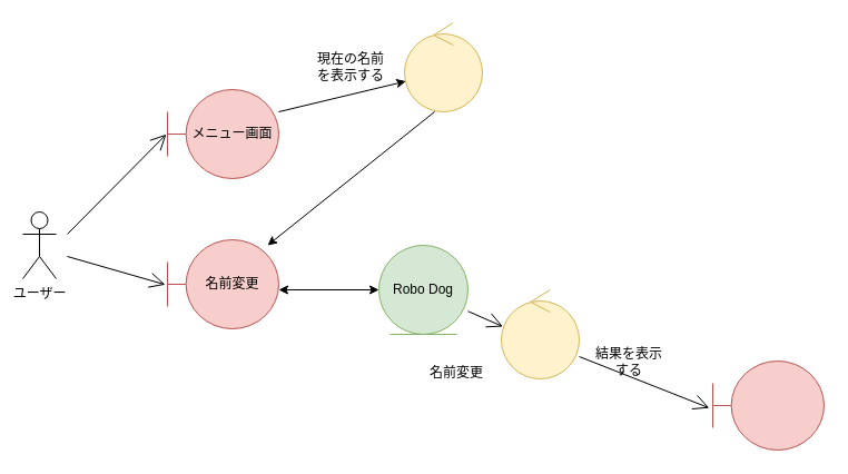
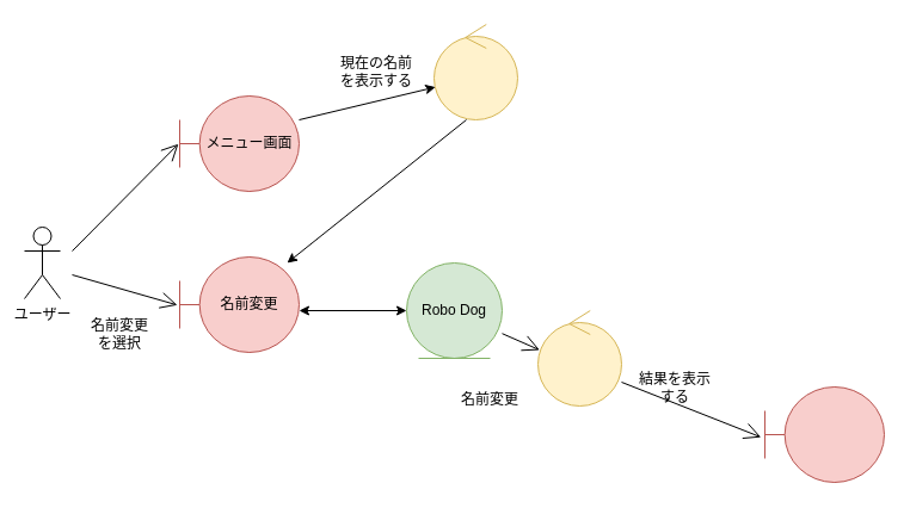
  <mxCell id="0" />
  <mxCell id="1" parent="0" />
  <mxCell id="2" value="ユーザー" style="shape=umlActor;verticalLabelPosition=bottom;verticalAlign=top;html=1;" vertex="1" parent="1"><mxGeometry y="190" width="30" height="60" as="geometry" x="20" /></mxCell>
  <mxCell id="3" value="メニュー画面" style="shape=umlBoundary;whiteSpace=wrap;html=1;fillColor=#f8cecc;strokeColor=#b85450;" vertex="1" parent="1"><mxGeometry x="150" y="80" width="100" height="80" as="geometry" /></mxCell>
  <mxCell id="4" value="名前変更" style="shape=umlBoundary;whiteSpace=wrap;html=1;fillColor=#f8cecc;strokeColor=#b85450;" vertex="1" parent="1"><mxGeometry x="150" y="215" width="100" height="80" as="geometry" /></mxCell>
  <mxCell id="5" value="" style="endArrow=open;endFill=1;endSize=12;html=1;rounded=0;entryX=-0.011;entryY=0.503;entryDx=0;entryDy=0;entryPerimeter=0;" edge="1" parent="1" target="3"><mxGeometry width="160" relative="1" as="geometry"><mxPoint x="60" y="210" as="sourcePoint" /><mxPoint x="140" y="120" as="targetPoint" /></mxGeometry></mxCell>
  <mxCell id="6" value="" style="endArrow=open;endFill=1;endSize=12;html=1;rounded=0;entryX=-0.02;entryY=0.504;entryDx=0;entryDy=0;entryPerimeter=0;" edge="1" parent="1" target="4"><mxGeometry width="160" relative="1" as="geometry"><mxPoint x="60" y="230" as="sourcePoint" /><mxPoint x="140" y="253" as="targetPoint" /></mxGeometry></mxCell>
+ <mxCell id="7" value="名前変更を選択" style="text;html=1;align=center;verticalAlign=middle;whiteSpace=wrap;rounded=0;" vertex="1" parent="1"><mxGeometry x="70" y="265" width="60" height="30" as="geometry" /></mxCell>
  <mxCell id="8" value="" style="ellipse;shape=umlControl;whiteSpace=wrap;html=1;fillColor=#fff2cc;strokeColor=#d6b656;" vertex="1" parent="1"><mxGeometry x="363" y="20" width="70" height="80" as="geometry" /></mxCell>
  <mxCell id="9" value="" style="endArrow=classic;html=1;rounded=0;entryX=0.017;entryY=0.657;entryDx=0;entryDy=0;entryPerimeter=0;" edge="1" parent="1" target="8"><mxGeometry width="50" height="50" relative="1" as="geometry"><mxPoint x="250" y="100" as="sourcePoint" /><mxPoint x="300" y="50" as="targetPoint" /></mxGeometry></mxCell>
  <mxCell id="10" value="" style="endArrow=classic;html=1;rounded=0;exitX=0.386;exitY=1;exitDx=0;exitDy=0;exitPerimeter=0;" edge="1" parent="1" source="8"><mxGeometry width="50" height="50" relative="1" as="geometry"><mxPoint x="560" y="200" as="sourcePoint" /><mxPoint x="240" y="220" as="targetPoint" /></mxGeometry></mxCell>
  <mxCell id="11" value="" style="ellipse;shape=umlControl;whiteSpace=wrap;html=1;fillColor=#fff2cc;strokeColor=#d6b656;" vertex="1" parent="1"><mxGeometry x="450" y="260" width="70" height="80" as="geometry" /></mxCell>
  <mxCell id="12" value="" style="shape=umlBoundary;whiteSpace=wrap;html=1;fillColor=#f8cecc;strokeColor=#b85450;" vertex="1" parent="1"><mxGeometry x="640" y="324" width="100" height="80" as="geometry" /></mxCell>
  <mxCell id="13" value="" style="endArrow=open;endFill=1;endSize=12;html=1;rounded=0;entryX=-0.032;entryY=0.527;entryDx=0;entryDy=0;entryPerimeter=0;exitX=1;exitY=0.75;exitDx=0;exitDy=0;exitPerimeter=0;" edge="1" parent="1" source="11" target="12"><mxGeometry width="160" relative="1" as="geometry"><mxPoint x="420" y="294" as="sourcePoint" /><mxPoint x="508" y="319" as="targetPoint" /></mxGeometry></mxCell>
  <mxCell id="14" value="結果を表示する" style="text;html=1;align=center;verticalAlign=middle;whiteSpace=wrap;rounded=0;" vertex="1" parent="1"><mxGeometry x="530" y="310" width="70" height="30" as="geometry" /></mxCell>
  <mxCell id="15" value="現在の名前を表示する" style="text;html=1;align=center;verticalAlign=middle;whiteSpace=wrap;rounded=0;" vertex="1" parent="1"><mxGeometry x="280" y="45" width="70" height="30" as="geometry" /></mxCell>
  <mxCell id="16" value="Robo Dog" style="ellipse;shape=umlEntity;whiteSpace=wrap;html=1;fillColor=#d5e8d4;strokeColor=#82b366;" vertex="1" parent="1"><mxGeometry x="340" y="220" width="80" height="80" as="geometry" /></mxCell>
  <mxCell id="17" value="" style="endArrow=open;endFill=1;endSize=12;html=1;rounded=0;entryX=0.02;entryY=0.413;entryDx=0;entryDy=0;entryPerimeter=0;" edge="1" parent="1" target="11"><mxGeometry width="160" relative="1" as="geometry"><mxPoint x="420" y="279.23" as="sourcePoint" /><mxPoint x="580" y="279.23" as="targetPoint" /></mxGeometry></mxCell>
  <mxCell id="18" value="" style="endArrow=classic;startArrow=classic;html=1;rounded=0;entryX=0;entryY=0.5;entryDx=0;entryDy=0;" edge="1" parent="1" target="16"><mxGeometry width="50" height="50" relative="1" as="geometry"><mxPoint x="250" y="260" as="sourcePoint" /><mxPoint x="300" y="210" as="targetPoint" /></mxGeometry></mxCell>
  <mxCell id="19" value="名前変更" style="text;html=1;align=center;verticalAlign=middle;whiteSpace=wrap;rounded=0;" vertex="1" parent="1"><mxGeometry x="380" y="320" width="60" height="30" as="geometry" /></mxCell>
